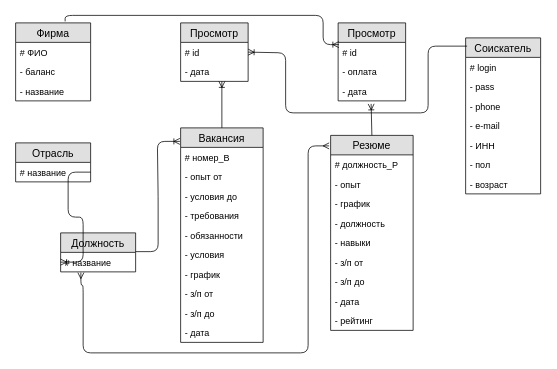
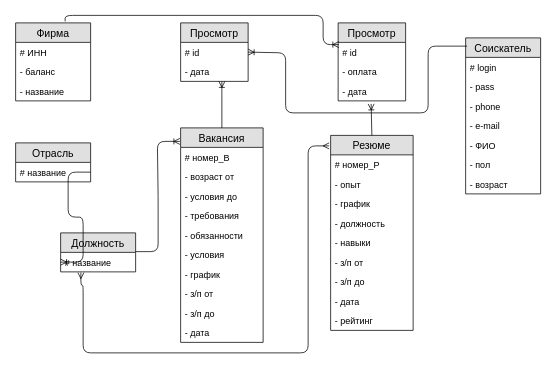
  <mxCell id="0" />
  <mxCell id="1" parent="0" />
  <mxCell id="2" value="Фирма" style="swimlane;fontStyle=0;childLayout=stackLayout;horizontal=1;startSize=26;fillColor=#e0e0e0;horizontalStack=0;resizeParent=1;resizeParentMax=0;resizeLast=0;collapsible=1;marginBottom=0;swimlaneFillColor=#ffffff;align=center;fontSize=14;" parent="1" vertex="1"><mxGeometry x="20" y="30" width="100" height="104" as="geometry" /></mxCell>
- <mxCell id="3" value="# ФИО" style="text;strokeColor=none;fillColor=none;spacingLeft=4;spacingRight=4;overflow=hidden;rotatable=0;points=[[0,0.5],[1,0.5]];portConstraint=eastwest;fontSize=12;" parent="2" vertex="1"><mxGeometry y="26" width="100" height="26" as="geometry" /></mxCell>
+ <mxCell id="3" value="# ИНН" style="text;strokeColor=none;fillColor=none;spacingLeft=4;spacingRight=4;overflow=hidden;rotatable=0;points=[[0,0.5],[1,0.5]];portConstraint=eastwest;fontSize=12;" parent="2" vertex="1"><mxGeometry y="26" width="100" height="26" as="geometry" /></mxCell>
  <mxCell id="4" value="- баланс" style="text;strokeColor=none;fillColor=none;spacingLeft=4;spacingRight=4;overflow=hidden;rotatable=0;points=[[0,0.5],[1,0.5]];portConstraint=eastwest;fontSize=12;" parent="2" vertex="1"><mxGeometry y="52" width="100" height="26" as="geometry" /></mxCell>
  <mxCell id="5" value="- название" style="text;strokeColor=none;fillColor=none;spacingLeft=4;spacingRight=4;overflow=hidden;rotatable=0;points=[[0,0.5],[1,0.5]];portConstraint=eastwest;fontSize=12;" parent="2" vertex="1"><mxGeometry y="78" width="100" height="26" as="geometry" /></mxCell>
  <mxCell id="6" value="Отрасль" style="swimlane;fontStyle=0;childLayout=stackLayout;horizontal=1;startSize=26;fillColor=#e0e0e0;horizontalStack=0;resizeParent=1;resizeParentMax=0;resizeLast=0;collapsible=1;marginBottom=0;swimlaneFillColor=#ffffff;align=center;fontSize=14;" parent="1" vertex="1"><mxGeometry x="20" y="190" width="100" height="52" as="geometry" /></mxCell>
  <mxCell id="7" value="# название&#10;" style="text;strokeColor=none;fillColor=none;spacingLeft=4;spacingRight=4;overflow=hidden;rotatable=0;points=[[0,0.5],[1,0.5]];portConstraint=eastwest;fontSize=12;" parent="6" vertex="1"><mxGeometry y="26" width="100" height="26" as="geometry" /></mxCell>
  <mxCell id="8" value="Должность" style="swimlane;fontStyle=0;childLayout=stackLayout;horizontal=1;startSize=26;fillColor=#e0e0e0;horizontalStack=0;resizeParent=1;resizeParentMax=0;resizeLast=0;collapsible=1;marginBottom=0;swimlaneFillColor=#ffffff;align=center;fontSize=14;" parent="1" vertex="1"><mxGeometry x="80" y="310" width="100" height="52" as="geometry" /></mxCell>
  <mxCell id="9" value="# название&#10;" style="text;strokeColor=none;fillColor=none;spacingLeft=4;spacingRight=4;overflow=hidden;rotatable=0;points=[[0,0.5],[1,0.5]];portConstraint=eastwest;fontSize=12;" parent="8" vertex="1"><mxGeometry y="26" width="100" height="26" as="geometry" /></mxCell>
  <mxCell id="10" value="Вакансия" style="swimlane;fontStyle=0;childLayout=stackLayout;horizontal=1;startSize=26;fillColor=#e0e0e0;horizontalStack=0;resizeParent=1;resizeParentMax=0;resizeLast=0;collapsible=1;marginBottom=0;swimlaneFillColor=#ffffff;align=center;fontSize=14;" parent="1" vertex="1"><mxGeometry x="240" y="170" width="110" height="286" as="geometry"><mxRectangle x="290" y="210" width="90" height="26" as="alternateBounds" /></mxGeometry></mxCell>
  <mxCell id="11" value="# номер_В&#10;" style="text;strokeColor=none;fillColor=none;spacingLeft=4;spacingRight=4;overflow=hidden;rotatable=0;points=[[0,0.5],[1,0.5]];portConstraint=eastwest;fontSize=12;" parent="10" vertex="1"><mxGeometry y="26" width="110" height="26" as="geometry" /></mxCell>
- <mxCell id="12" value="- опыт от" style="text;strokeColor=none;fillColor=none;spacingLeft=4;spacingRight=4;overflow=hidden;rotatable=0;points=[[0,0.5],[1,0.5]];portConstraint=eastwest;fontSize=12;" parent="10" vertex="1"><mxGeometry y="52" width="110" height="26" as="geometry" /></mxCell>
+ <mxCell id="12" value="- возраст от" style="text;strokeColor=none;fillColor=none;spacingLeft=4;spacingRight=4;overflow=hidden;rotatable=0;points=[[0,0.5],[1,0.5]];portConstraint=eastwest;fontSize=12;" parent="10" vertex="1"><mxGeometry y="52" width="110" height="26" as="geometry" /></mxCell>
  <mxCell id="13" value="- условия до" style="text;strokeColor=none;fillColor=none;spacingLeft=4;spacingRight=4;overflow=hidden;rotatable=0;points=[[0,0.5],[1,0.5]];portConstraint=eastwest;fontSize=12;" parent="10" vertex="1"><mxGeometry y="78" width="110" height="26" as="geometry" /></mxCell>
  <mxCell id="14" value="- требования" style="text;strokeColor=none;fillColor=none;spacingLeft=4;spacingRight=4;overflow=hidden;rotatable=0;points=[[0,0.5],[1,0.5]];portConstraint=eastwest;fontSize=12;" parent="10" vertex="1"><mxGeometry y="104" width="110" height="26" as="geometry" /></mxCell>
  <mxCell id="15" value="- обязанности " style="text;strokeColor=none;fillColor=none;spacingLeft=4;spacingRight=4;overflow=hidden;rotatable=0;points=[[0,0.5],[1,0.5]];portConstraint=eastwest;fontSize=12;" parent="10" vertex="1"><mxGeometry y="130" width="110" height="26" as="geometry" /></mxCell>
  <mxCell id="16" value="- условия" style="text;strokeColor=none;fillColor=none;spacingLeft=4;spacingRight=4;overflow=hidden;rotatable=0;points=[[0,0.5],[1,0.5]];portConstraint=eastwest;fontSize=12;" parent="10" vertex="1"><mxGeometry y="156" width="110" height="26" as="geometry" /></mxCell>
  <mxCell id="17" value="- график" style="text;strokeColor=none;fillColor=none;spacingLeft=4;spacingRight=4;overflow=hidden;rotatable=0;points=[[0,0.5],[1,0.5]];portConstraint=eastwest;fontSize=12;" parent="10" vertex="1"><mxGeometry y="182" width="110" height="26" as="geometry" /></mxCell>
  <mxCell id="18" value="- з/п от" style="text;strokeColor=none;fillColor=none;spacingLeft=4;spacingRight=4;overflow=hidden;rotatable=0;points=[[0,0.5],[1,0.5]];portConstraint=eastwest;fontSize=12;" parent="10" vertex="1"><mxGeometry y="208" width="110" height="26" as="geometry" /></mxCell>
  <mxCell id="19" value="- з/п до" style="text;strokeColor=none;fillColor=none;spacingLeft=4;spacingRight=4;overflow=hidden;rotatable=0;points=[[0,0.5],[1,0.5]];portConstraint=eastwest;fontSize=12;" parent="10" vertex="1"><mxGeometry y="234" width="110" height="26" as="geometry" /></mxCell>
  <mxCell id="20" value="- дата" style="text;strokeColor=none;fillColor=none;spacingLeft=4;spacingRight=4;overflow=hidden;rotatable=0;points=[[0,0.5],[1,0.5]];portConstraint=eastwest;fontSize=12;" parent="10" vertex="1"><mxGeometry y="260" width="110" height="26" as="geometry" /></mxCell>
  <mxCell id="21" value="Просмотр" style="swimlane;fontStyle=0;childLayout=stackLayout;horizontal=1;startSize=26;fillColor=#e0e0e0;horizontalStack=0;resizeParent=1;resizeParentMax=0;resizeLast=0;collapsible=1;marginBottom=0;swimlaneFillColor=#ffffff;align=center;fontSize=14;" parent="1" vertex="1"><mxGeometry x="240" y="30" width="90" height="78" as="geometry" /></mxCell>
  <mxCell id="22" value="# id" style="text;strokeColor=none;fillColor=none;spacingLeft=4;spacingRight=4;overflow=hidden;rotatable=0;points=[[0,0.5],[1,0.5]];portConstraint=eastwest;fontSize=12;" parent="21" vertex="1"><mxGeometry y="26" width="90" height="26" as="geometry" /></mxCell>
  <mxCell id="23" value="- дата" style="text;strokeColor=none;fillColor=none;spacingLeft=4;spacingRight=4;overflow=hidden;rotatable=0;points=[[0,0.5],[1,0.5]];portConstraint=eastwest;fontSize=12;" parent="21" vertex="1"><mxGeometry y="52" width="90" height="26" as="geometry" /></mxCell>
  <mxCell id="24" value="Просмотр" style="swimlane;fontStyle=0;childLayout=stackLayout;horizontal=1;startSize=26;fillColor=#e0e0e0;horizontalStack=0;resizeParent=1;resizeParentMax=0;resizeLast=0;collapsible=1;marginBottom=0;swimlaneFillColor=#ffffff;align=center;fontSize=14;" parent="1" vertex="1"><mxGeometry x="450" y="30" width="90" height="104" as="geometry" /></mxCell>
  <mxCell id="25" value="# id" style="text;strokeColor=none;fillColor=none;spacingLeft=4;spacingRight=4;overflow=hidden;rotatable=0;points=[[0,0.5],[1,0.5]];portConstraint=eastwest;fontSize=12;" parent="24" vertex="1"><mxGeometry y="26" width="90" height="26" as="geometry" /></mxCell>
  <mxCell id="26" value="- оплата" style="text;strokeColor=none;fillColor=none;spacingLeft=4;spacingRight=4;overflow=hidden;rotatable=0;points=[[0,0.5],[1,0.5]];portConstraint=eastwest;fontSize=12;" parent="24" vertex="1"><mxGeometry y="52" width="90" height="26" as="geometry" /></mxCell>
  <mxCell id="27" value="- дата" style="text;strokeColor=none;fillColor=none;spacingLeft=4;spacingRight=4;overflow=hidden;rotatable=0;points=[[0,0.5],[1,0.5]];portConstraint=eastwest;fontSize=12;" parent="24" vertex="1"><mxGeometry y="78" width="90" height="26" as="geometry" /></mxCell>
  <mxCell id="28" value="Соискатель" style="swimlane;fontStyle=0;childLayout=stackLayout;horizontal=1;startSize=26;fillColor=#e0e0e0;horizontalStack=0;resizeParent=1;resizeParentMax=0;resizeLast=0;collapsible=1;marginBottom=0;swimlaneFillColor=#ffffff;align=center;fontSize=14;" parent="1" vertex="1"><mxGeometry x="620" y="50" width="100" height="208" as="geometry" /></mxCell>
  <mxCell id="29" value="# login" style="text;strokeColor=none;fillColor=none;spacingLeft=4;spacingRight=4;overflow=hidden;rotatable=0;points=[[0,0.5],[1,0.5]];portConstraint=eastwest;fontSize=12;" parent="28" vertex="1"><mxGeometry y="26" width="100" height="26" as="geometry" /></mxCell>
  <mxCell id="30" value="- pass" style="text;strokeColor=none;fillColor=none;spacingLeft=4;spacingRight=4;overflow=hidden;rotatable=0;points=[[0,0.5],[1,0.5]];portConstraint=eastwest;fontSize=12;" parent="28" vertex="1"><mxGeometry y="52" width="100" height="26" as="geometry" /></mxCell>
  <mxCell id="31" value="- phone" style="text;strokeColor=none;fillColor=none;spacingLeft=4;spacingRight=4;overflow=hidden;rotatable=0;points=[[0,0.5],[1,0.5]];portConstraint=eastwest;fontSize=12;" parent="28" vertex="1"><mxGeometry y="78" width="100" height="26" as="geometry" /></mxCell>
  <mxCell id="32" value="- e-mail" style="text;strokeColor=none;fillColor=none;spacingLeft=4;spacingRight=4;overflow=hidden;rotatable=0;points=[[0,0.5],[1,0.5]];portConstraint=eastwest;fontSize=12;" parent="28" vertex="1"><mxGeometry y="104" width="100" height="26" as="geometry" /></mxCell>
- <mxCell id="33" value="- ИНН" style="text;strokeColor=none;fillColor=none;spacingLeft=4;spacingRight=4;overflow=hidden;rotatable=0;points=[[0,0.5],[1,0.5]];portConstraint=eastwest;fontSize=12;" parent="28" vertex="1"><mxGeometry y="130" width="100" height="26" as="geometry" /></mxCell>
+ <mxCell id="33" value="- ФИО" style="text;strokeColor=none;fillColor=none;spacingLeft=4;spacingRight=4;overflow=hidden;rotatable=0;points=[[0,0.5],[1,0.5]];portConstraint=eastwest;fontSize=12;" parent="28" vertex="1"><mxGeometry y="130" width="100" height="26" as="geometry" /></mxCell>
  <mxCell id="34" value="- пол" style="text;strokeColor=none;fillColor=none;spacingLeft=4;spacingRight=4;overflow=hidden;rotatable=0;points=[[0,0.5],[1,0.5]];portConstraint=eastwest;fontSize=12;" parent="28" vertex="1"><mxGeometry y="156" width="100" height="26" as="geometry" /></mxCell>
  <mxCell id="35" value="- возраст" style="text;strokeColor=none;fillColor=none;spacingLeft=4;spacingRight=4;overflow=hidden;rotatable=0;points=[[0,0.5],[1,0.5]];portConstraint=eastwest;fontSize=12;" parent="28" vertex="1"><mxGeometry y="182" width="100" height="26" as="geometry" /></mxCell>
  <mxCell id="36" value="Резюме" style="swimlane;fontStyle=0;childLayout=stackLayout;horizontal=1;startSize=26;fillColor=#e0e0e0;horizontalStack=0;resizeParent=1;resizeParentMax=0;resizeLast=0;collapsible=1;marginBottom=0;swimlaneFillColor=#ffffff;align=center;fontSize=14;" parent="1" vertex="1"><mxGeometry x="440" y="180" width="110" height="260" as="geometry"><mxRectangle x="290" y="210" width="90" height="26" as="alternateBounds" /></mxGeometry></mxCell>
- <mxCell id="37" value="# должность_Р" style="text;strokeColor=none;fillColor=none;spacingLeft=4;spacingRight=4;overflow=hidden;rotatable=0;points=[[0,0.5],[1,0.5]];portConstraint=eastwest;fontSize=12;" parent="36" vertex="1"><mxGeometry y="26" width="110" height="26" as="geometry" /></mxCell>
+ <mxCell id="37" value="# номер_Р" style="text;strokeColor=none;fillColor=none;spacingLeft=4;spacingRight=4;overflow=hidden;rotatable=0;points=[[0,0.5],[1,0.5]];portConstraint=eastwest;fontSize=12;" parent="36" vertex="1"><mxGeometry y="26" width="110" height="26" as="geometry" /></mxCell>
  <mxCell id="38" value="- опыт " style="text;strokeColor=none;fillColor=none;spacingLeft=4;spacingRight=4;overflow=hidden;rotatable=0;points=[[0,0.5],[1,0.5]];portConstraint=eastwest;fontSize=12;" parent="36" vertex="1"><mxGeometry y="52" width="110" height="26" as="geometry" /></mxCell>
  <mxCell id="39" value="- график" style="text;strokeColor=none;fillColor=none;spacingLeft=4;spacingRight=4;overflow=hidden;rotatable=0;points=[[0,0.5],[1,0.5]];portConstraint=eastwest;fontSize=12;" parent="36" vertex="1"><mxGeometry y="78" width="110" height="26" as="geometry" /></mxCell>
  <mxCell id="40" value="- должность" style="text;strokeColor=none;fillColor=none;spacingLeft=4;spacingRight=4;overflow=hidden;rotatable=0;points=[[0,0.5],[1,0.5]];portConstraint=eastwest;fontSize=12;" parent="36" vertex="1"><mxGeometry y="104" width="110" height="26" as="geometry" /></mxCell>
  <mxCell id="41" value="- навыки" style="text;strokeColor=none;fillColor=none;spacingLeft=4;spacingRight=4;overflow=hidden;rotatable=0;points=[[0,0.5],[1,0.5]];portConstraint=eastwest;fontSize=12;" parent="36" vertex="1"><mxGeometry y="130" width="110" height="26" as="geometry" /></mxCell>
  <mxCell id="42" value="- з/п от" style="text;strokeColor=none;fillColor=none;spacingLeft=4;spacingRight=4;overflow=hidden;rotatable=0;points=[[0,0.5],[1,0.5]];portConstraint=eastwest;fontSize=12;" parent="36" vertex="1"><mxGeometry y="156" width="110" height="26" as="geometry" /></mxCell>
  <mxCell id="43" value="- з/п до" style="text;strokeColor=none;fillColor=none;spacingLeft=4;spacingRight=4;overflow=hidden;rotatable=0;points=[[0,0.5],[1,0.5]];portConstraint=eastwest;fontSize=12;" parent="36" vertex="1"><mxGeometry y="182" width="110" height="26" as="geometry" /></mxCell>
  <mxCell id="44" value="- дата" style="text;strokeColor=none;fillColor=none;spacingLeft=4;spacingRight=4;overflow=hidden;rotatable=0;points=[[0,0.5],[1,0.5]];portConstraint=eastwest;fontSize=12;" parent="36" vertex="1"><mxGeometry y="208" width="110" height="26" as="geometry" /></mxCell>
  <mxCell id="45" value="- рейтинг" style="text;strokeColor=none;fillColor=none;spacingLeft=4;spacingRight=4;overflow=hidden;rotatable=0;points=[[0,0.5],[1,0.5]];portConstraint=eastwest;fontSize=12;" parent="36" vertex="1"><mxGeometry y="234" width="110" height="26" as="geometry" /></mxCell>
  <mxCell id="46" value="" style="edgeStyle=entityRelationEdgeStyle;fontSize=12;html=1;endArrow=ERoneToMany;exitX=1;exitY=0.5;exitDx=0;exitDy=0;entryX=0;entryY=0.5;entryDx=0;entryDy=0;" parent="1" source="7" target="9" edge="1"><mxGeometry width="100" height="100" relative="1" as="geometry"><mxPoint x="-20" y="420" as="sourcePoint" /><mxPoint x="40" y="340" as="targetPoint" /></mxGeometry></mxCell>
  <mxCell id="47" value="" style="edgeStyle=entityRelationEdgeStyle;fontSize=12;html=1;endArrow=ERoneToMany;exitX=1;exitY=-0.038;exitDx=0;exitDy=0;exitPerimeter=0;entryX=-0.009;entryY=0.063;entryDx=0;entryDy=0;entryPerimeter=0;" parent="1" source="9" target="10" edge="1"><mxGeometry width="100" height="100" relative="1" as="geometry"><mxPoint x="130" y="500" as="sourcePoint" /><mxPoint x="230" y="400" as="targetPoint" /></mxGeometry></mxCell>
  <mxCell id="48" value="" style="fontSize=12;html=1;endArrow=ERoneToMany;entryX=0.611;entryY=1;entryDx=0;entryDy=0;exitX=0.5;exitY=0;exitDx=0;exitDy=0;entryPerimeter=0;" parent="1" source="10" target="23" edge="1"><mxGeometry width="100" height="100" relative="1" as="geometry"><mxPoint x="350" y="210" as="sourcePoint" /><mxPoint x="450" y="110" as="targetPoint" /></mxGeometry></mxCell>
  <mxCell id="49" value="" style="fontSize=12;html=1;endArrow=ERoneToMany;entryX=0.489;entryY=1.154;entryDx=0;entryDy=0;entryPerimeter=0;exitX=0.5;exitY=0;exitDx=0;exitDy=0;" parent="1" source="36" target="27" edge="1"><mxGeometry width="100" height="100" relative="1" as="geometry"><mxPoint x="420" y="193" as="sourcePoint" /><mxPoint x="470" y="260" as="targetPoint" /></mxGeometry></mxCell>
  <mxCell id="50" value="" style="edgeStyle=orthogonalEdgeStyle;fontSize=12;html=1;endArrow=ERmany;startArrow=ERmany;entryX=-0.018;entryY=0.054;entryDx=0;entryDy=0;entryPerimeter=0;exitX=0.27;exitY=1.038;exitDx=0;exitDy=0;exitPerimeter=0;" parent="1" source="9" target="36" edge="1"><mxGeometry width="100" height="100" relative="1" as="geometry"><mxPoint x="110" y="430" as="sourcePoint" /><mxPoint x="440" y="490" as="targetPoint" /><Array as="points"><mxPoint x="107" y="380" /><mxPoint x="110" y="380" /><mxPoint x="110" y="470" /><mxPoint x="410" y="470" /><mxPoint x="410" y="194" /></Array></mxGeometry></mxCell>
  <mxCell id="51" value="" style="edgeStyle=orthogonalEdgeStyle;fontSize=12;html=1;endArrow=ERoneToMany;entryX=0.011;entryY=0.115;entryDx=0;entryDy=0;entryPerimeter=0;" parent="1" target="25" edge="1"><mxGeometry width="100" height="100" relative="1" as="geometry"><mxPoint x="86" y="28" as="sourcePoint" /><mxPoint x="430" y="60" as="targetPoint" /><Array as="points"><mxPoint x="86" y="20" /><mxPoint x="430" y="20" /><mxPoint x="430" y="59" /></Array></mxGeometry></mxCell>
  <mxCell id="52" value="" style="edgeStyle=orthogonalEdgeStyle;fontSize=12;html=1;endArrow=ERoneToMany;exitX=0.02;exitY=0.053;exitDx=0;exitDy=0;exitPerimeter=0;entryX=1;entryY=0.5;entryDx=0;entryDy=0;" parent="1" source="28" target="22" edge="1"><mxGeometry width="100" height="100" relative="1" as="geometry"><mxPoint x="570" y="450" as="sourcePoint" /><mxPoint x="370" y="70" as="targetPoint" /><Array as="points"><mxPoint x="570" y="61" /><mxPoint x="570" y="150" /><mxPoint x="380" y="150" /><mxPoint x="380" y="70" /></Array></mxGeometry></mxCell>
